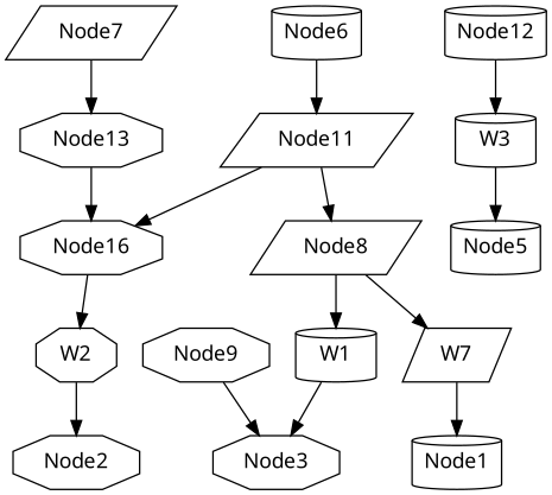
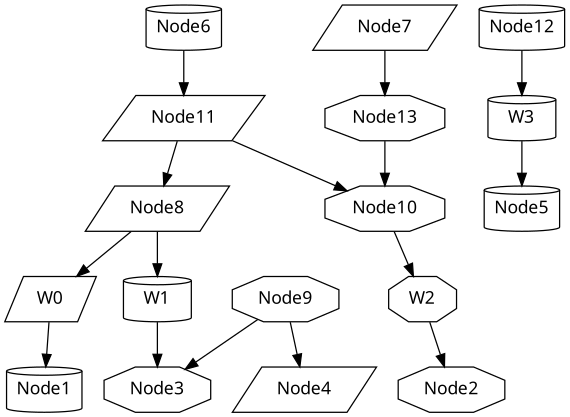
  strict digraph {
    fontname="Noto Sans"
    node [fontname="Noto Sans" shape=cylinder]
    edge [fontname="Noto Sans"]
    Node11 [shape=parallelogram]
    Node6
    Node8 [shape=parallelogram]
-   Node10 [shape=octagon label=Node16]
-   W0 [shape=parallelogram label=W7]
+   Node10 [shape=octagon]
+   W0 [shape=parallelogram]
    W1
    W2 [shape=octagon]
    Node7 [shape=parallelogram]
    Node13 [shape=octagon]
    Node12
    W3
    Node1
    Node3 [shape=octagon]
    Node9 [shape=octagon]
+   Node4 [shape=parallelogram]
    Node2 [shape=octagon]
    Node5
    Node11 -> Node8 [style=solid]
    Node11 -> Node10 [style=solid]
    Node6 -> Node11 [style=solid]
    Node8 -> W0
    Node8 -> W1
    Node10 -> W2
    W0 -> Node1
    W1 -> Node3
    W2 -> Node2
    Node7 -> Node13 [style=solid]
    Node13 -> Node10 [style=solid]
    Node12 -> W3
    W3 -> Node5
    Node9 -> Node3 [style=solid]
+   Node9 -> Node4 [style=solid]
  }
